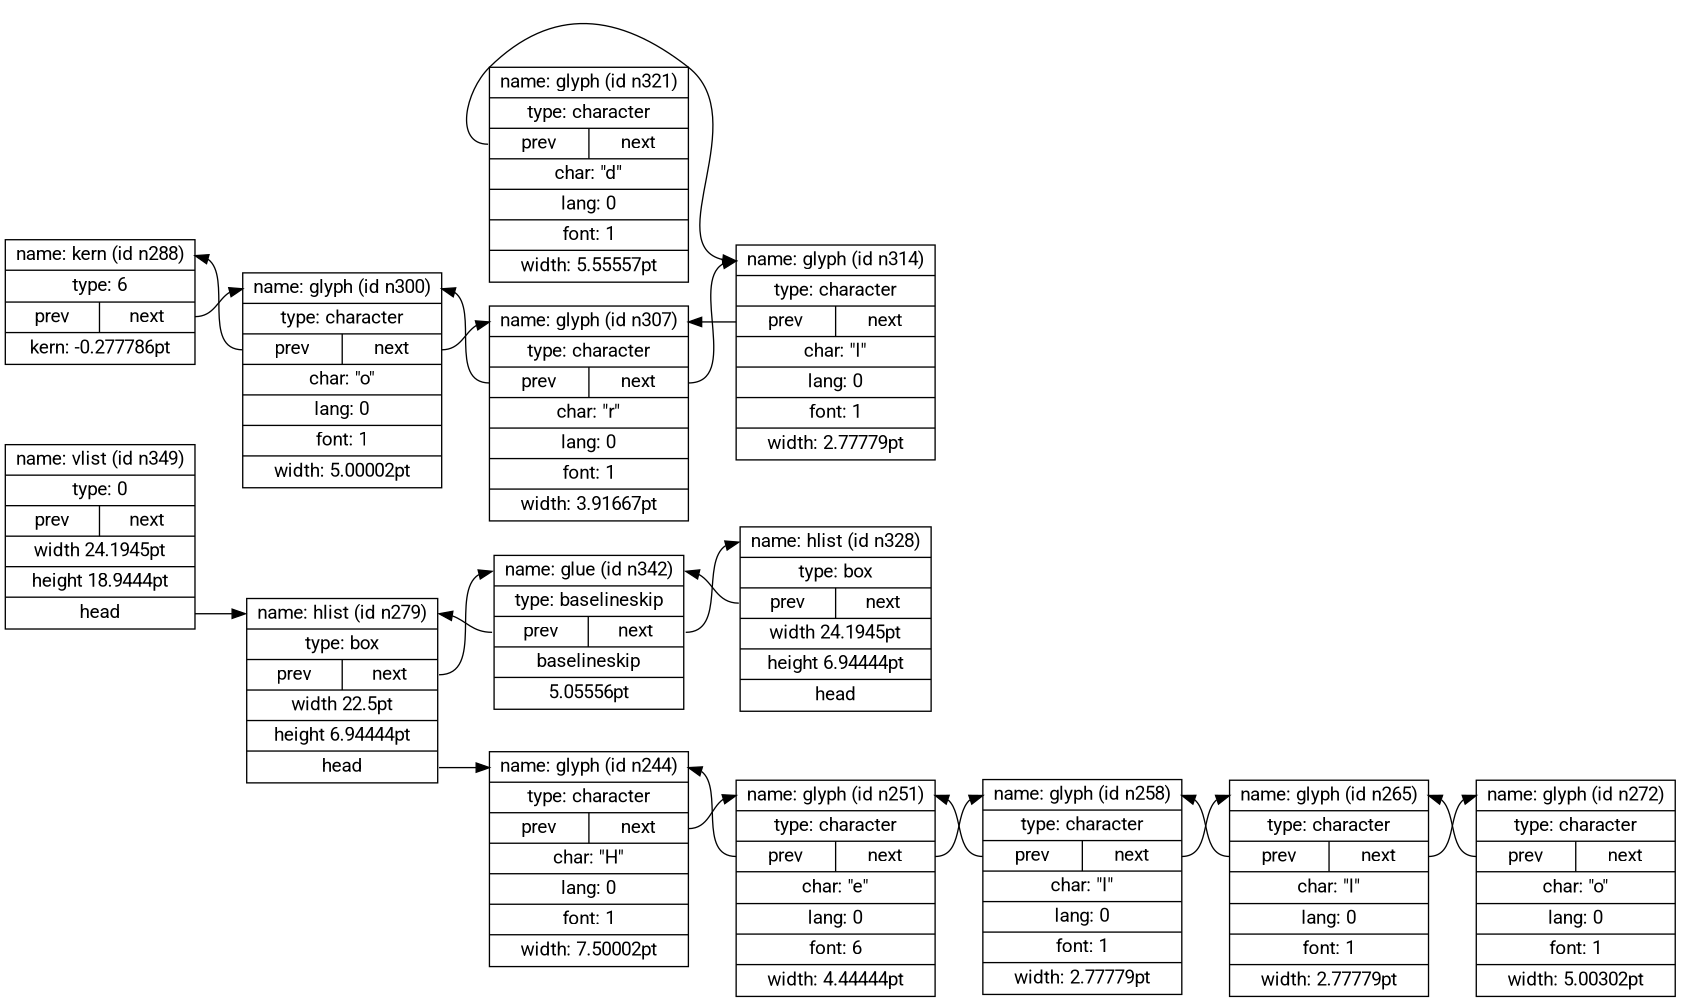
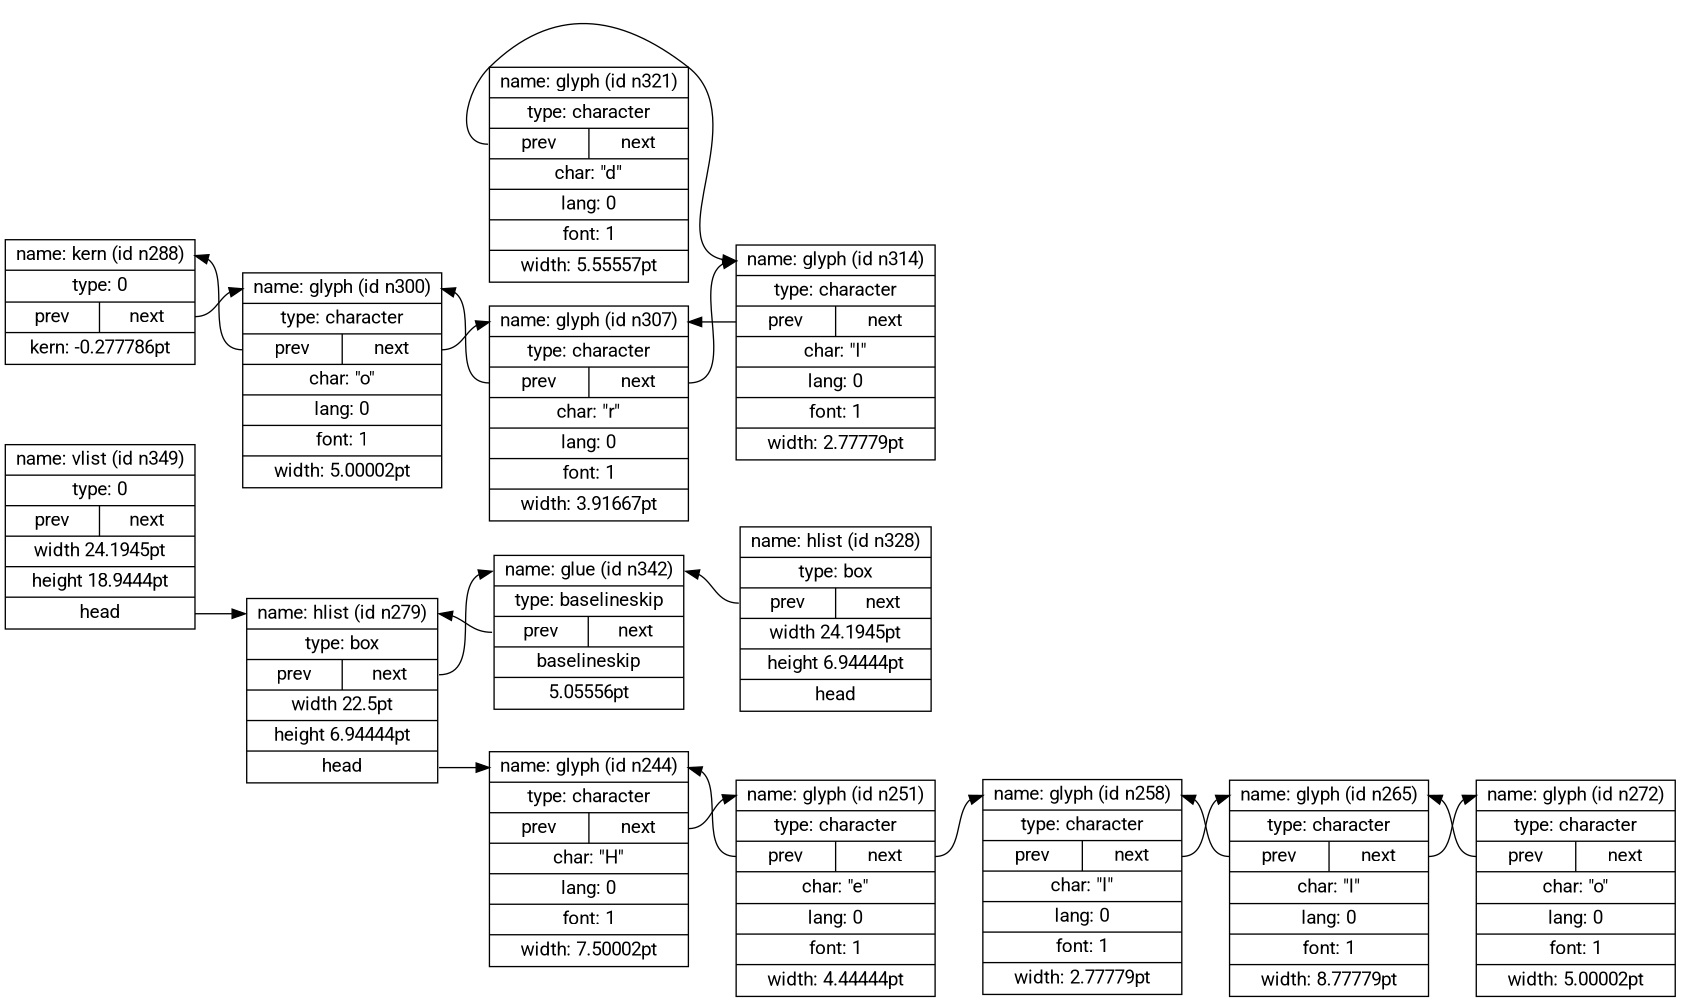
  digraph {
    fontname=Roboto
    rankdir=LR
    node [fontname=Roboto shape=record]
    edge [fontname=Roboto headport=title tailport="prev:w"]
    n1 [label="<title> name: vlist (id n349) | <sub> type: 0  |  { <prev> prev |<next> next }|<width> width 24.1945pt|<height> height 18.9444pt|<head> head"]
    n2 [label="<title> name: hlist (id n279) | <sub> type: box  |  { <prev> prev |<next> next }|<width> width 22.5pt|<height> height 6.94444pt|<head> head"]
    n3 [label="<title> name: glue (id n342) | <sub> type: baselineskip  |  { <prev> prev |<next> next }|<subtype> baselineskip|<spec> 5.05556pt"]
    n4 [label="<title> name: glyph (id n244) | <sub> type: character  |  { <prev> prev |<next> next }|<char> char: \"H\"|<lang> lang: 0|<font> font: 1|<width> width: 7.50002pt"]
    n5 [label="<title> name: hlist (id n328) | <sub> type: box  |  { <prev> prev |<next> next }|<width> width 24.1945pt|<height> height 6.94444pt|<head> head"]
-   n6 [label="<title> name: glyph (id n251) | <sub> type: character  |  { <prev> prev |<next> next }|<char> char: \"e\"|<lang> lang: 0|<font> font: 6|<width> width: 4.44444pt"]
+   n6 [label="<title> name: glyph (id n251) | <sub> type: character  |  { <prev> prev |<next> next }|<char> char: \"e\"|<lang> lang: 0|<font> font: 1|<width> width: 4.44444pt"]
    n7 [label="<title> name: glyph (id n258) | <sub> type: character  |  { <prev> prev |<next> next }|<char> char: \"l\"|<lang> lang: 0|<font> font: 1|<width> width: 2.77779pt"]
-   n8 [label="<title> name: glyph (id n265) | <sub> type: character  |  { <prev> prev |<next> next }|<char> char: \"l\"|<lang> lang: 0|<font> font: 1|<width> width: 2.77779pt"]
-   n9 [label="<title> name: glyph (id n272) | <sub> type: character  |  { <prev> prev |<next> next }|<char> char: \"o\"|<lang> lang: 0|<font> font: 1|<width> width: 5.00302pt"]
-   n10 [label="<title> name: kern (id n288) | <sub> type: 6  |  { <prev> prev |<next> next }|<kern> kern: -0.277786pt"]
+   n8 [label="<title> name: glyph (id n265) | <sub> type: character  |  { <prev> prev |<next> next }|<char> char: \"l\"|<lang> lang: 0|<font> font: 1|<width> width: 8.77779pt"]
+   n9 [label="<title> name: glyph (id n272) | <sub> type: character  |  { <prev> prev |<next> next }|<char> char: \"o\"|<lang> lang: 0|<font> font: 1|<width> width: 5.00002pt"]
+   n10 [label="<title> name: kern (id n288) | <sub> type: 0  |  { <prev> prev |<next> next }|<kern> kern: -0.277786pt"]
    n11 [label="<title> name: glyph (id n300) | <sub> type: character  |  { <prev> prev |<next> next }|<char> char: \"o\"|<lang> lang: 0|<font> font: 1|<width> width: 5.00002pt"]
    n12 [label="<title> name: glyph (id n307) | <sub> type: character  |  { <prev> prev |<next> next }|<char> char: \"r\"|<lang> lang: 0|<font> font: 1|<width> width: 3.91667pt"]
    n13 [label="<title> name: glyph (id n314) | <sub> type: character  |  { <prev> prev |<next> next }|<char> char: \"l\"|<lang> lang: 0|<font> font: 1|<width> width: 2.77779pt"]
    n14 [label="<title> name: glyph (id n321) | <sub> type: character  |  { <prev> prev |<next> next }|<char> char: \"d\"|<lang> lang: 0|<font> font: 1|<width> width: 5.55557pt"]
    n1 -> n2 [tailport=head]
    n2 -> n3 [tailport=next]
    n2 -> n4 [tailport=head]
    n3 -> n2
-   n3 -> n5 [tailport=next]
    n4 -> n6 [tailport=next]
    n5 -> n3
    n6 -> n4
    n6 -> n7 [tailport=next]
-   n7 -> n6
    n7 -> n8 [tailport=next]
    n8 -> n7
    n8 -> n9 [tailport=next]
    n9 -> n8
    n10 -> n11 [tailport=next]
    n11 -> n10
    n11 -> n12 [tailport=next]
    n12 -> n11
    n12 -> n13 [tailport=next]
    n13 -> n12
    n14 -> n13
  }
